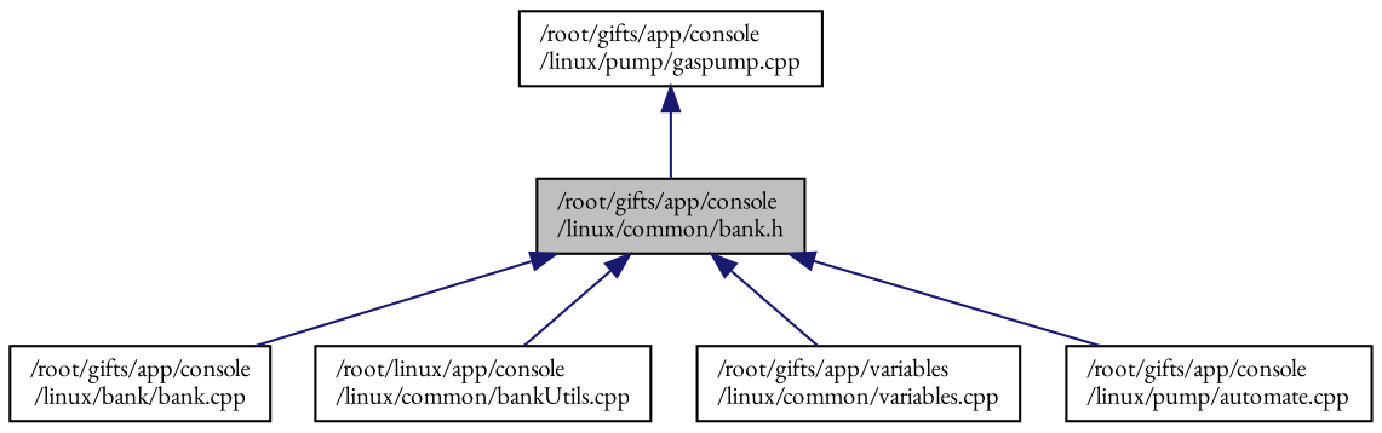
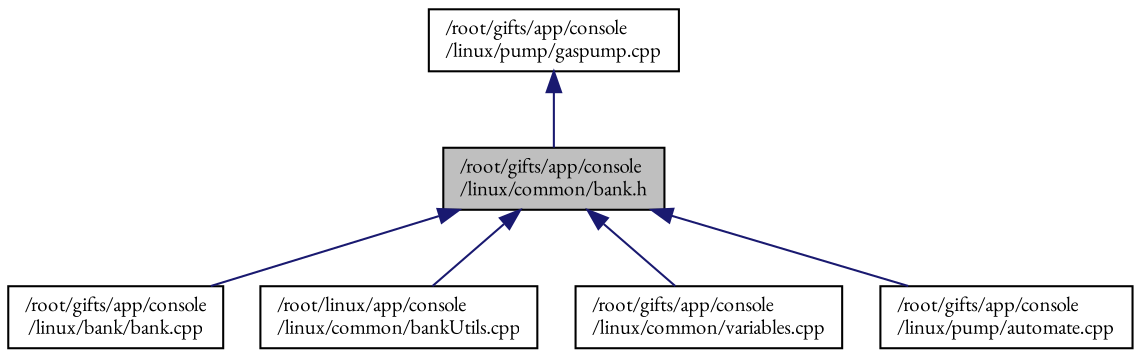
  digraph {
    fontname="EB Garamond"
    node [color=black fillcolor=white fontname="EB Garamond" fontsize=10 shape=record style=filled]
    edge [color=midnightblue dir=back fontname="EB Garamond" fontsize=10 labelfontname=Helvetica labelfontsize=10 style=solid]
    n1 [fillcolor=grey75 fontcolor=black height=0.2 label="/root/gifts/app/console\l/linux/common/bank.h" width=0.4]
    n2 [height=0.2 label="/root/gifts/app/console\l/linux/bank/bank.cpp" width=0.4]
    n3 [height=0.2 label="/root/linux/app/console\l/linux/common/bankUtils.cpp" width=0.4]
-   n4 [height=0.2 label="/root/gifts/app/variables\l/linux/common/variables.cpp" width=0.4]
+   n4 [height=0.2 label="/root/gifts/app/console\l/linux/common/variables.cpp" width=0.4]
    n5 [height=0.2 label="/root/gifts/app/console\l/linux/pump/automate.cpp" width=0.4]
    n6 [height=0.2 label="/root/gifts/app/console\l/linux/pump/gaspump.cpp" width=0.4]
    n1 -> n2
    n1 -> n3
    n1 -> n4
    n1 -> n5
    n6 -> n1
  }
